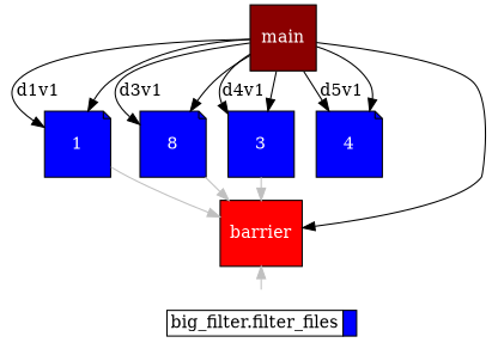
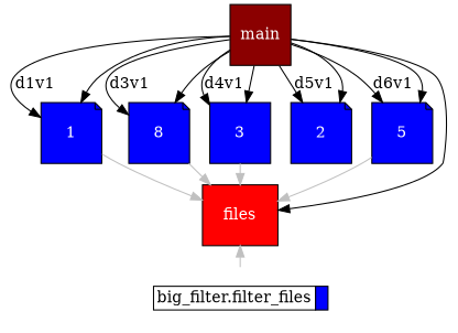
  digraph {
    compound=true
    labeljust=l
    rankdir=TB
    node [fillcolor="#0000ff" fontcolor="#ffffff" shape=note style=filled]
    n1 [fillcolor="#8B0000" fontcolor="#FFFFFF" height=0.75 label=main shape=box]
    1 [height=0.75]
    n3 [height=0.75 label=8]
    3 [height=0.75 shape=box]
-   4 [height=0.75]
-   n7 [fillcolor="#ff0000" fontcolor="#FFFFFF" height=0.75 label=barrier shape=box]
+   4 [height=0.75 label=2]
+   5 [height=0.75]
+   n7 [fillcolor="#ff0000" fontcolor="#FFFFFF" height=0.75 label=files shape=box]
    n8 [height=0.75 label=<       <table border="0" cellpadding="2" cellspacing="0" cellborder="1"> <tr> <td align="right">big_filter.filter_files</td> <td bgcolor="#0000ff">&nbsp;</td> </tr>       </table>     > shape=plaintext fillcolor="" fontcolor="" style=""]
    subgraph sub_1 {
      ranksep=0.20
      n1
      1
      n3
      3
      4
+     5
      n7
    }
    subgraph sub_2 {
      label=Legend
      rank=sink
      ranksep=0.20
      n8
    }
    n1 -> 1 [label=d1v1]
    n1 -> 1
    n1 -> n3 [label=d3v1]
    n1 -> n3
    n1 -> 3 [label=d4v1]
    n1 -> 3
    n1 -> 4 [label=d5v1]
    n1 -> 4
+   n1 -> 5 [label=d6v1]
+   n1 -> 5
    n1 -> n7 [color=black]
    1 -> n7 [color=grey]
    n3 -> n7 [color=grey]
    3 -> n7 [color=grey]
+   5 -> n7 [color=grey]
    n8 -> n7 [color=grey]
  }
